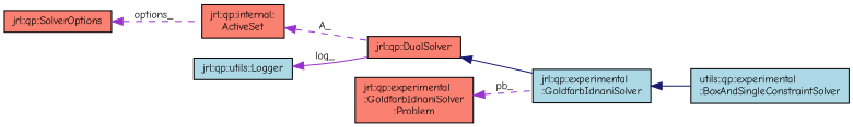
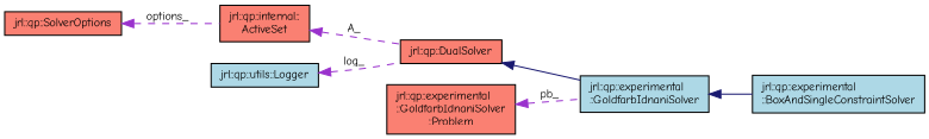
  digraph {
    fontname="Comic Neue"
    rankdir=LR
    node [color=black fillcolor=salmon fontname="Comic Neue" fontsize=10 shape=record style=filled]
    edge [color=darkorchid3 dir=back fontname="Comic Neue" fontsize=10 labelfontname=Helvetica labelfontsize=10 style=dashed]
-   n1 [fillcolor=lightblue fontcolor=black height=0.2 label="utils::qp::experimental\l::BoxAndSingleConstraintSolver" width=0.4]
+   n1 [fillcolor=lightblue fontcolor=black height=0.2 label="jrl::qp::experimental\l::BoxAndSingleConstraintSolver" width=0.4]
    n2 [fillcolor=lightblue height=0.2 label="jrl::qp::experimental\l::GoldfarbIdnaniSolver" width=0.4]
    n3 [height=0.2 label="jrl::qp::DualSolver" width=0.4]
    n4 [height=0.2 label="jrl::qp::internal::\lActiveSet" width=0.4]
    n5 [fillcolor=lightblue height=0.2 label="jrl::qp::utils::Logger" width=0.4]
    n6 [height=0.2 label="jrl::qp::SolverOptions" width=0.4]
    n7 [height=0.2 label="jrl::qp::experimental\l::GoldfarbIdnaniSolver\l::Problem" width=0.4]
    n2 -> n1 [color=midnightblue style=solid]
    n3 -> n2 [color=midnightblue style=solid]
    n4 -> n3 [label=" A_"]
-   n5 -> n3 [label=" log_" style=solid]
+   n5 -> n3 [label=" log_"]
    n6 -> n4 [label=" options_"]
    n7 -> n2 [label=" pb_"]
  }
